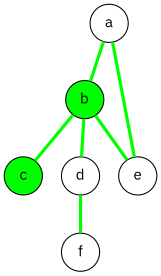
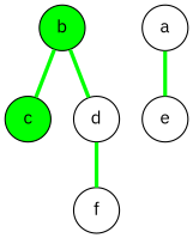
  graph {
    fontname="IBM Plex Sans"
    node [fontname="IBM Plex Sans" shape=circle]
    edge [color=green fontname="IBM Plex Sans" penwidth=3]
    b [fillcolor=green style=filled]
    c [fillcolor=green style=filled]
    d
    e
    f
    a
    subgraph sub_1 {
      b
      c
    }
    b -- c
    b -- d
-   b -- e
    d -- f
-   a -- b
    a -- e
  }
